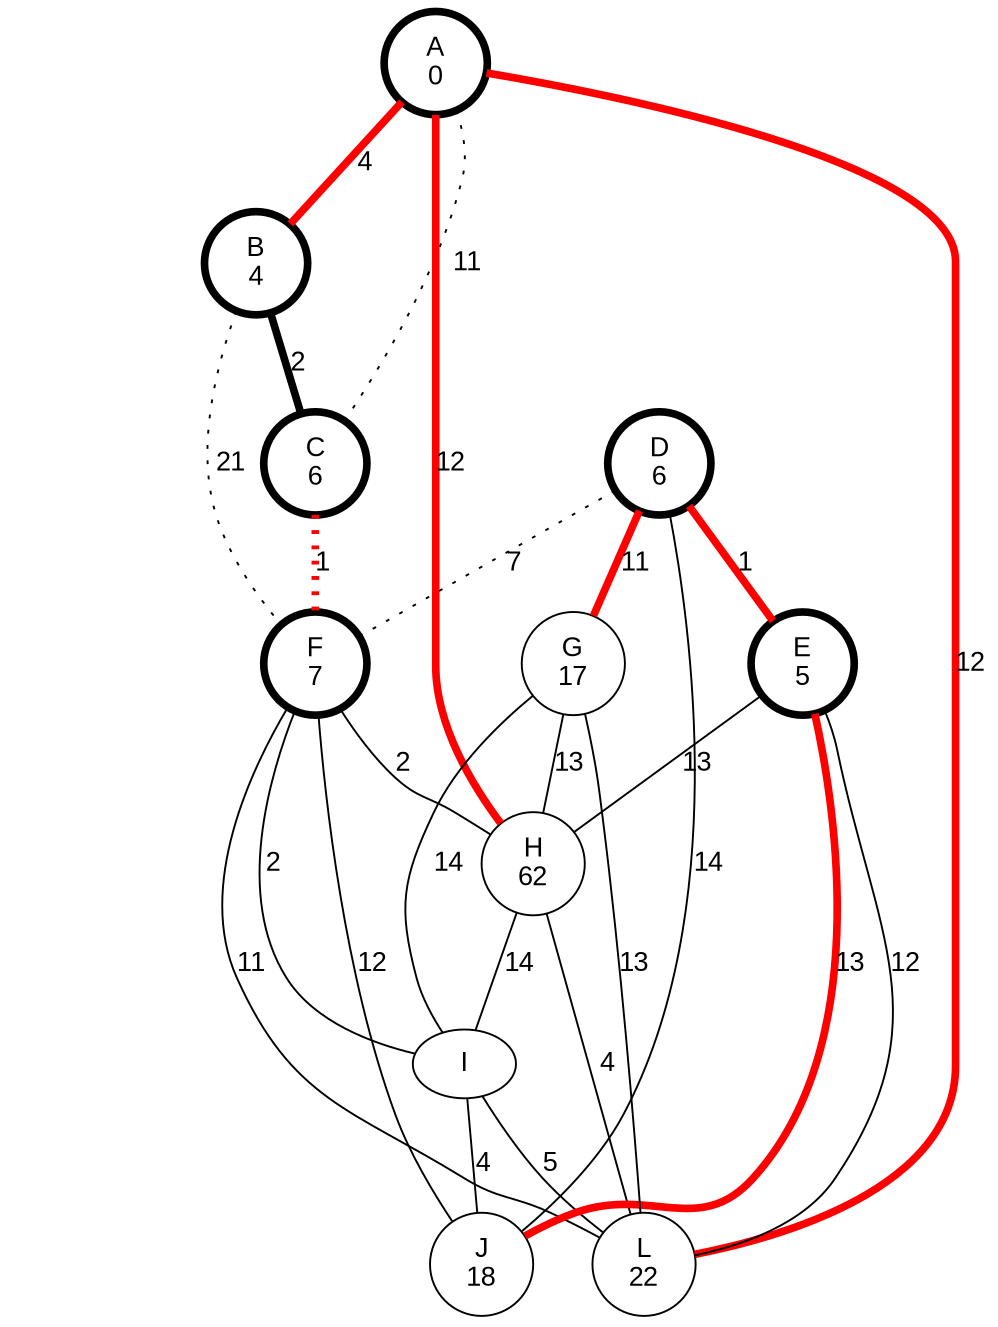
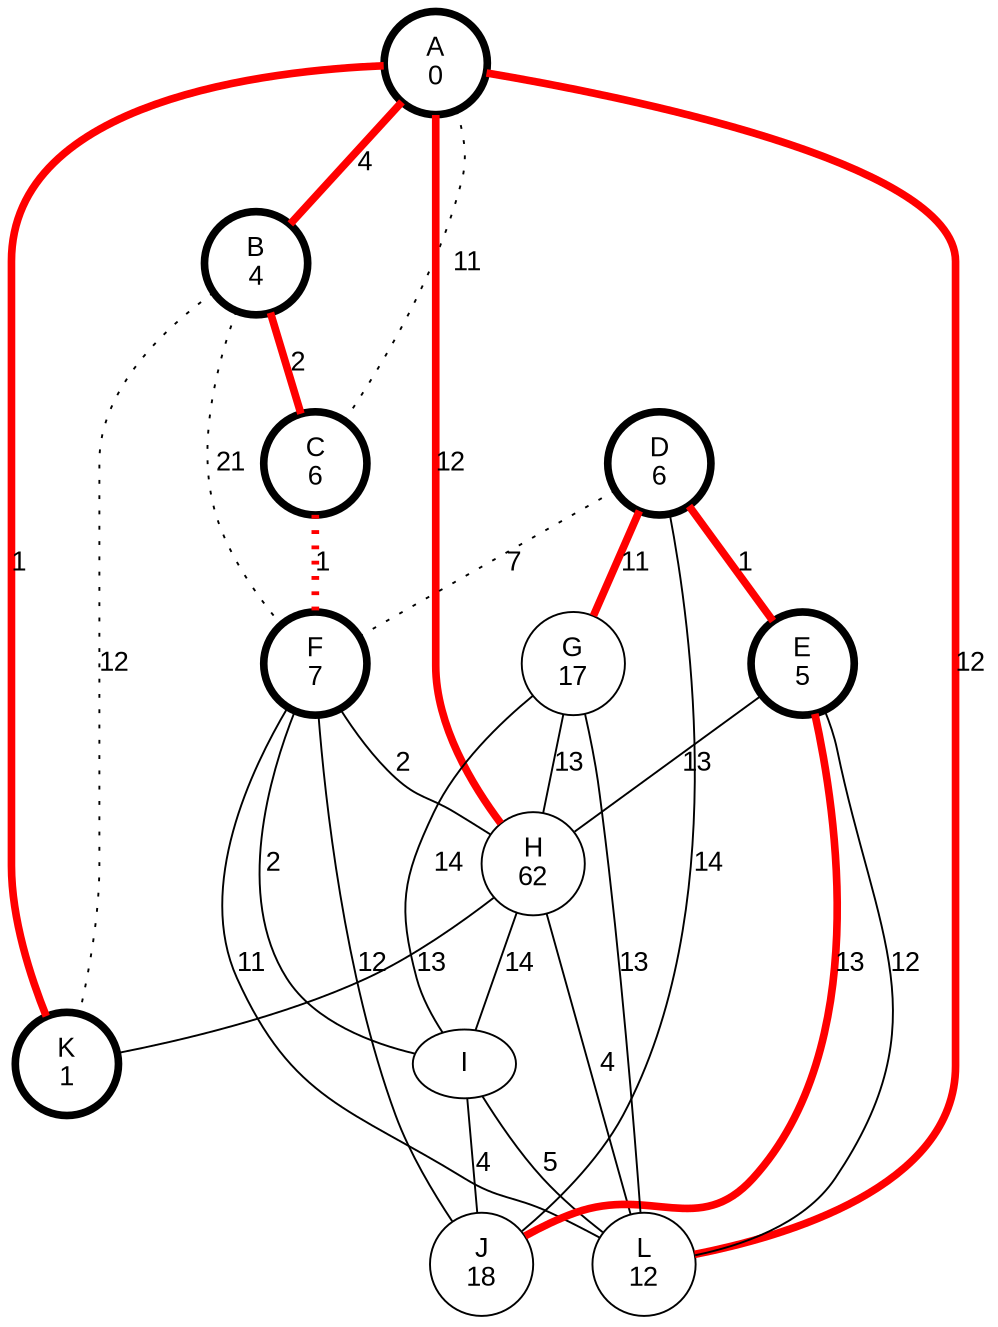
  graph {
    fontname="Liberation Sans"
    node [fontname="Liberation Sans" penwidth=4]
    edge [fontname="Liberation Sans"]
    n1 [label="A\n0"]
    n2 [label="B\n4"]
    n3 [label="C\n6"]
    n4 [label="H\n62" penwidth=""]
-   n6 [label="L\n22" penwidth=""]
+   n5 [label="K\n1"]
+   n6 [label="L\n12" penwidth=""]
    n7 [label="F\n7"]
    I [penwidth=""]
    n9 [label="E\n5"]
    n10 [label="J\n18" penwidth=""]
    n11 [label="D\n6"]
    n12 [label="G\n17" penwidth=""]
    n1 -- n2 [color=red label=4 penwidth=4]
    n1 -- n3 [label=11 style=dotted]
    n1 -- n4 [color=red label=12 penwidth=4]
+   n1 -- n5 [color=red label=1 penwidth=4]
    n1 -- n6 [color=red label=12 penwidth=4]
-   n2 -- n3 [color=black label=2 penwidth=4]
+   n2 -- n3 [color=red label=2 penwidth=4]
+   n2 -- n5 [label=12 style=dotted]
    n2 -- n7 [label=21 style=dotted]
    n3 -- n7 [color=red label=1 penwidth=4 style=dotted]
+   n4 -- n5 [label=13]
    n4 -- n6 [label=4]
    n4 -- I [label=14]
    n7 -- n4 [label=2]
    n7 -- n6 [label=11]
    n7 -- I [label=2]
    n7 -- n10 [label=12]
    I -- n6 [label=5]
    I -- n10 [label=4]
    n9 -- n4 [label=13]
    n9 -- n6 [label=12]
    n9 -- n10 [color=red label=13 penwidth=4]
    n11 -- n7 [label=7 style=dotted]
    n11 -- n9 [color=red label=1 penwidth=4]
    n11 -- n10 [label=14]
    n11 -- n12 [color=red label=11 penwidth=4]
    n12 -- n4 [label=13]
    n12 -- n6 [label=13]
    n12 -- I [label=14]
  }
